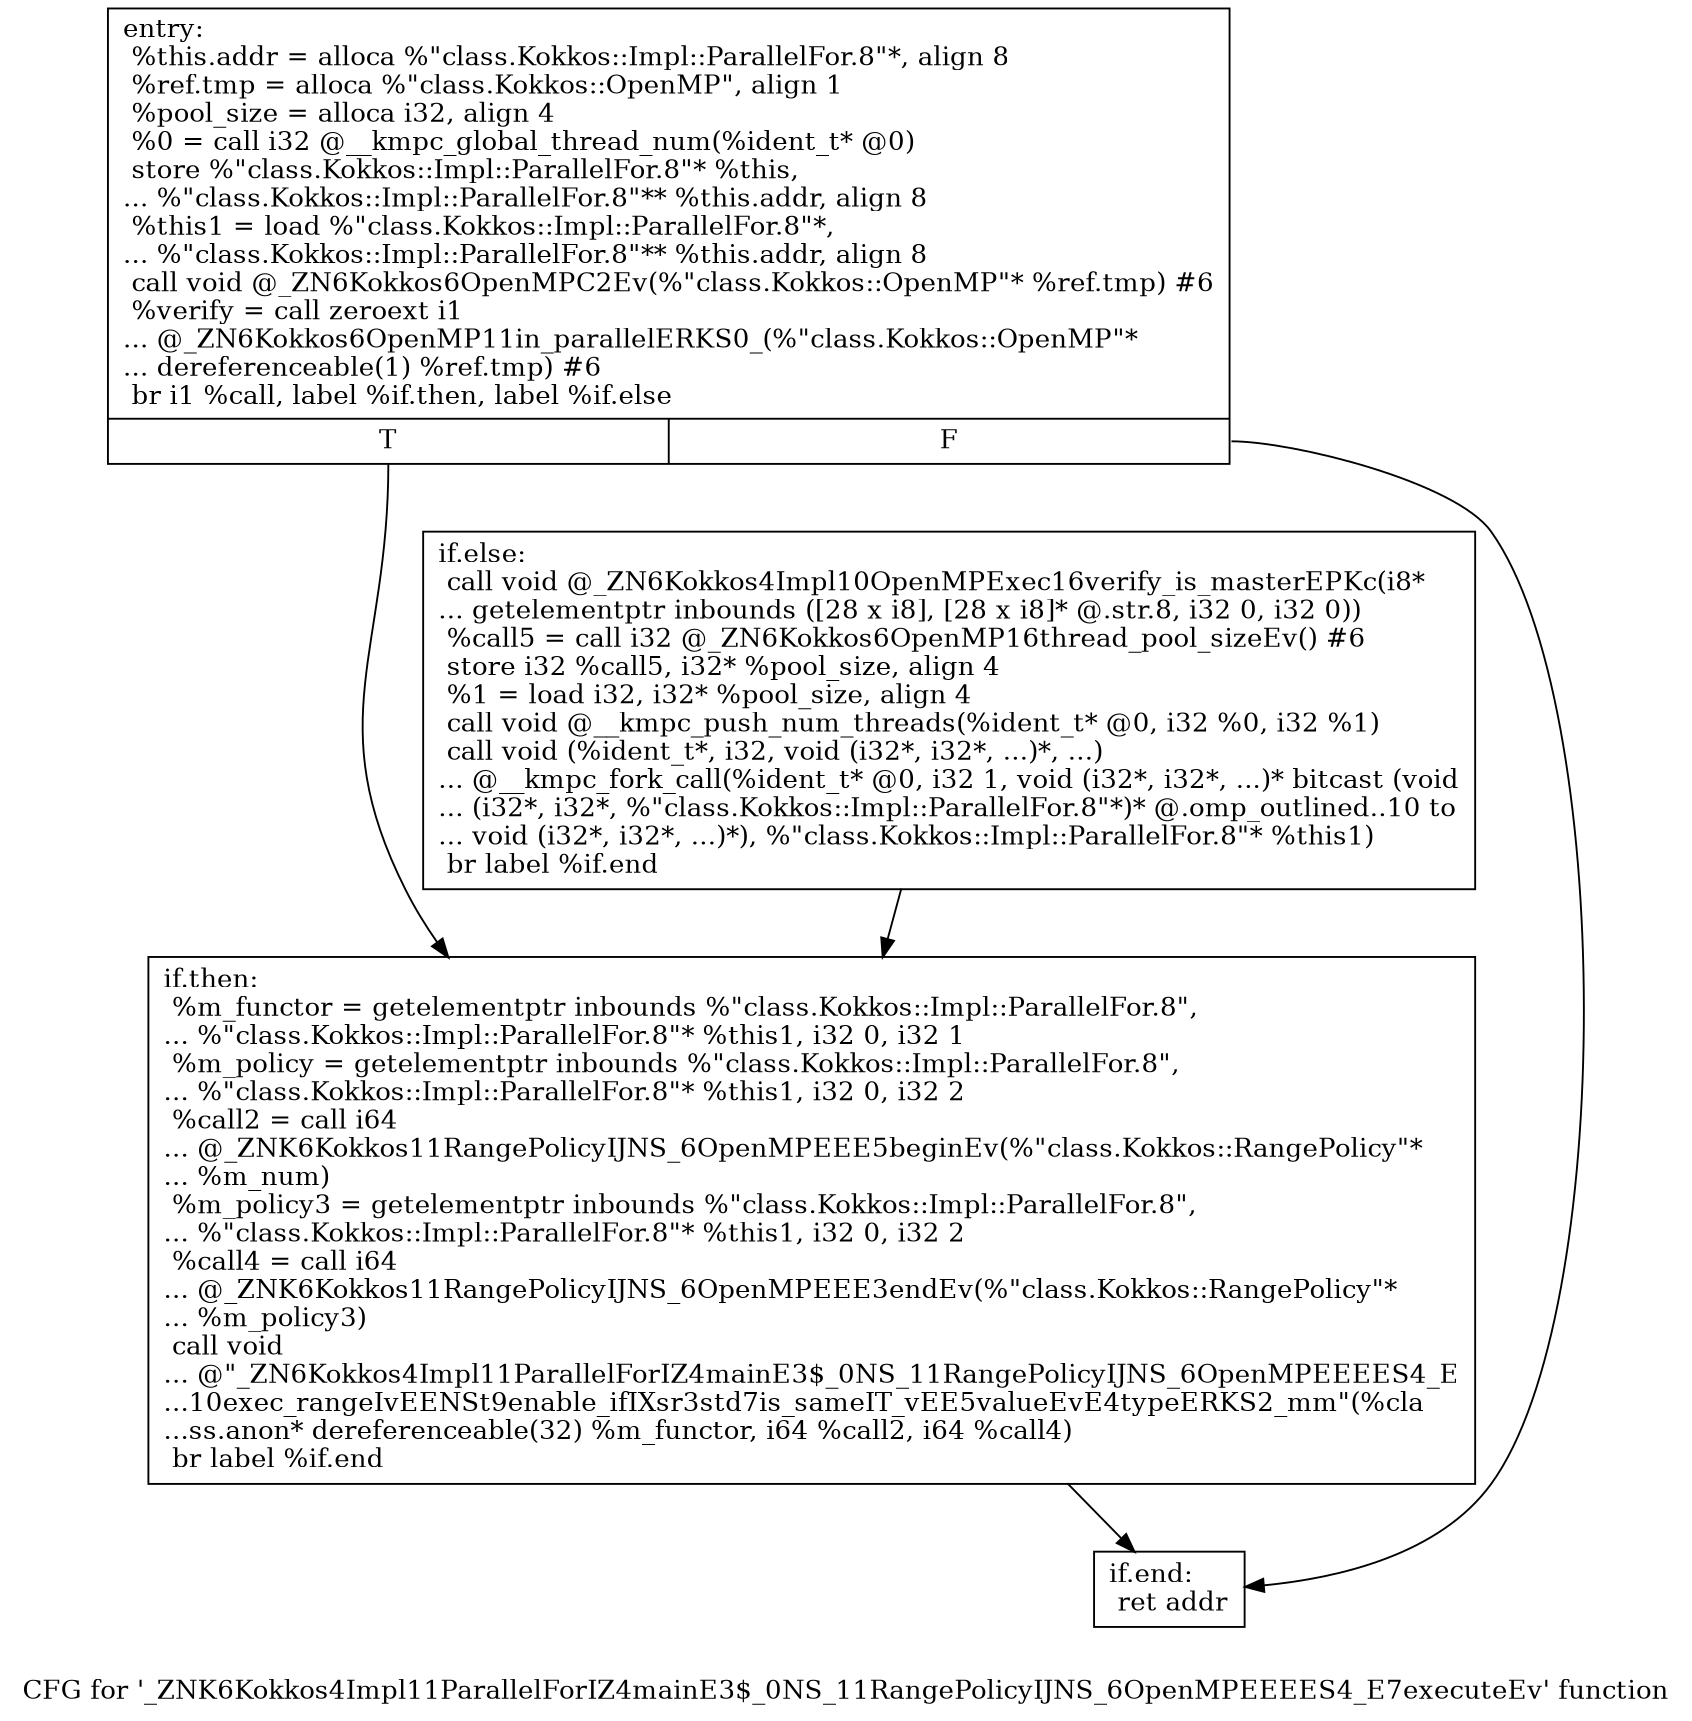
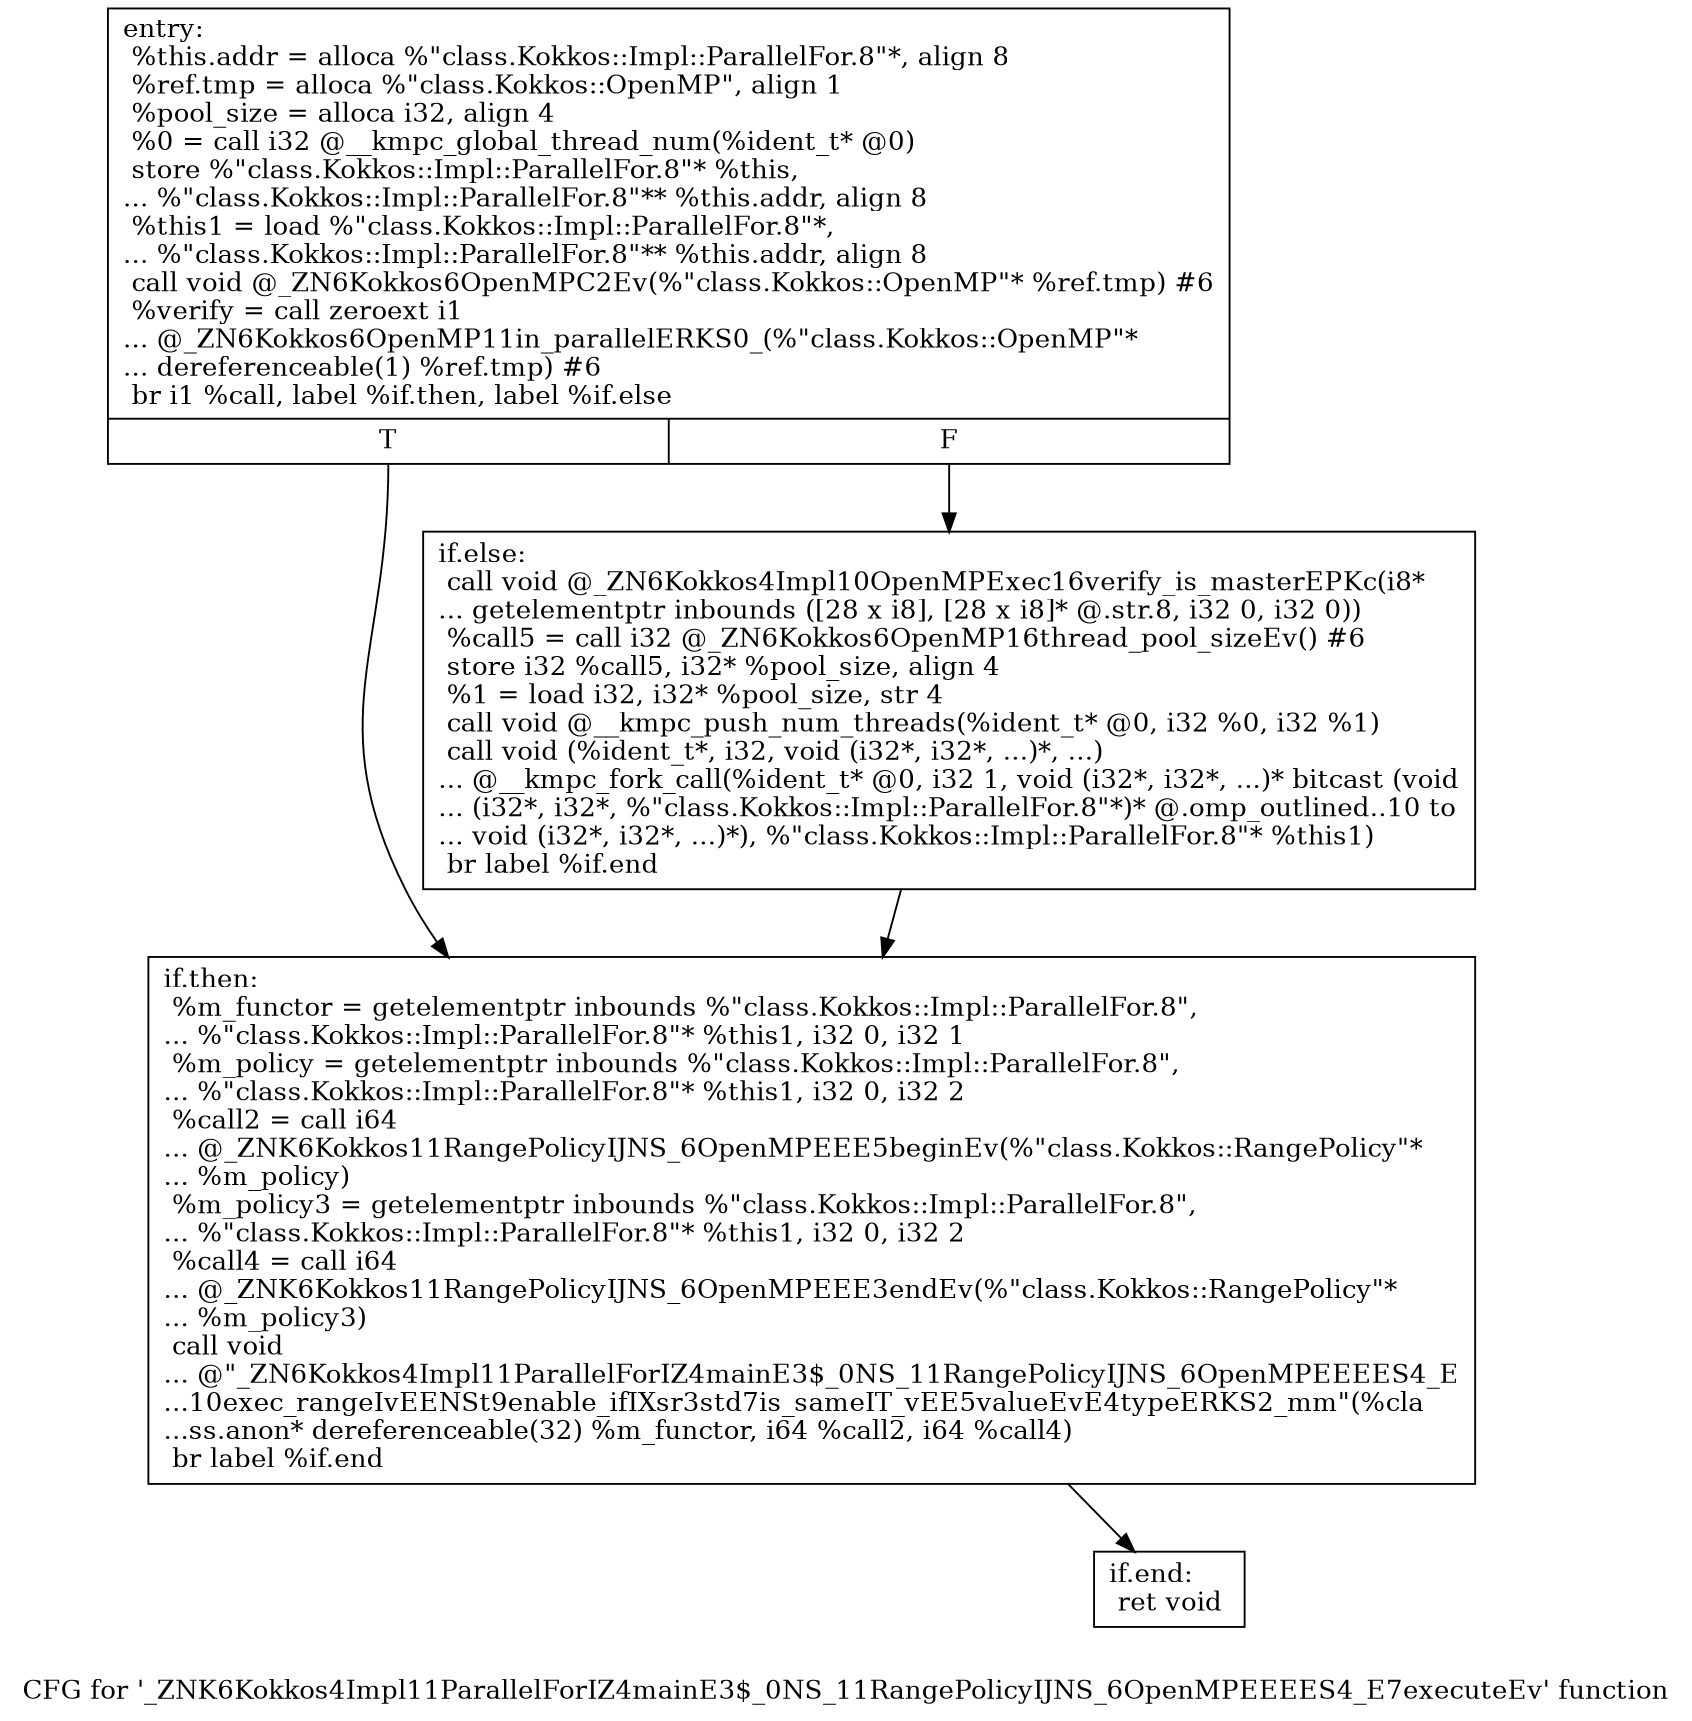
  digraph {
    label="CFG for '_ZNK6Kokkos4Impl11ParallelForIZ4mainE3$_0NS_11RangePolicyIJNS_6OpenMPEEEES4_E7executeEv' function"
    node [shape=record]
    n1 [label="{entry:\l  %this.addr = alloca %\"class.Kokkos::Impl::ParallelFor.8\"*, align 8\l  %ref.tmp = alloca %\"class.Kokkos::OpenMP\", align 1\l  %pool_size = alloca i32, align 4\l  %0 = call i32 @__kmpc_global_thread_num(%ident_t* @0)\l  store %\"class.Kokkos::Impl::ParallelFor.8\"* %this,\l... %\"class.Kokkos::Impl::ParallelFor.8\"** %this.addr, align 8\l  %this1 = load %\"class.Kokkos::Impl::ParallelFor.8\"*,\l... %\"class.Kokkos::Impl::ParallelFor.8\"** %this.addr, align 8\l  call void @_ZN6Kokkos6OpenMPC2Ev(%\"class.Kokkos::OpenMP\"* %ref.tmp) #6\l  %verify = call zeroext i1\l... @_ZN6Kokkos6OpenMP11in_parallelERKS0_(%\"class.Kokkos::OpenMP\"*\l... dereferenceable(1) %ref.tmp) #6\l  br i1 %call, label %if.then, label %if.else\l|{<s0>T|<s1>F}}"]
-   n2 [label="{if.then:                                          \l  %m_functor = getelementptr inbounds %\"class.Kokkos::Impl::ParallelFor.8\",\l... %\"class.Kokkos::Impl::ParallelFor.8\"* %this1, i32 0, i32 1\l  %m_policy = getelementptr inbounds %\"class.Kokkos::Impl::ParallelFor.8\",\l... %\"class.Kokkos::Impl::ParallelFor.8\"* %this1, i32 0, i32 2\l  %call2 = call i64\l... @_ZNK6Kokkos11RangePolicyIJNS_6OpenMPEEE5beginEv(%\"class.Kokkos::RangePolicy\"*\l... %m_num)\l  %m_policy3 = getelementptr inbounds %\"class.Kokkos::Impl::ParallelFor.8\",\l... %\"class.Kokkos::Impl::ParallelFor.8\"* %this1, i32 0, i32 2\l  %call4 = call i64\l... @_ZNK6Kokkos11RangePolicyIJNS_6OpenMPEEE3endEv(%\"class.Kokkos::RangePolicy\"*\l... %m_policy3)\l  call void\l... @\"_ZN6Kokkos4Impl11ParallelForIZ4mainE3$_0NS_11RangePolicyIJNS_6OpenMPEEEES4_E\l...10exec_rangeIvEENSt9enable_ifIXsr3std7is_sameIT_vEE5valueEvE4typeERKS2_mm\"(%cla\l...ss.anon* dereferenceable(32) %m_functor, i64 %call2, i64 %call4)\l  br label %if.end\l}"]
-   n3 [label="{if.else:                                          \l  call void @_ZN6Kokkos4Impl10OpenMPExec16verify_is_masterEPKc(i8*\l... getelementptr inbounds ([28 x i8], [28 x i8]* @.str.8, i32 0, i32 0))\l  %call5 = call i32 @_ZN6Kokkos6OpenMP16thread_pool_sizeEv() #6\l  store i32 %call5, i32* %pool_size, align 4\l  %1 = load i32, i32* %pool_size, align 4\l  call void @__kmpc_push_num_threads(%ident_t* @0, i32 %0, i32 %1)\l  call void (%ident_t*, i32, void (i32*, i32*, ...)*, ...)\l... @__kmpc_fork_call(%ident_t* @0, i32 1, void (i32*, i32*, ...)* bitcast (void\l... (i32*, i32*, %\"class.Kokkos::Impl::ParallelFor.8\"*)* @.omp_outlined..10 to\l... void (i32*, i32*, ...)*), %\"class.Kokkos::Impl::ParallelFor.8\"* %this1)\l  br label %if.end\l}"]
-   n4 [label="{if.end:                                           \l  ret addr\l}"]
+   n2 [label="{if.then:                                          \l  %m_functor = getelementptr inbounds %\"class.Kokkos::Impl::ParallelFor.8\",\l... %\"class.Kokkos::Impl::ParallelFor.8\"* %this1, i32 0, i32 1\l  %m_policy = getelementptr inbounds %\"class.Kokkos::Impl::ParallelFor.8\",\l... %\"class.Kokkos::Impl::ParallelFor.8\"* %this1, i32 0, i32 2\l  %call2 = call i64\l... @_ZNK6Kokkos11RangePolicyIJNS_6OpenMPEEE5beginEv(%\"class.Kokkos::RangePolicy\"*\l... %m_policy)\l  %m_policy3 = getelementptr inbounds %\"class.Kokkos::Impl::ParallelFor.8\",\l... %\"class.Kokkos::Impl::ParallelFor.8\"* %this1, i32 0, i32 2\l  %call4 = call i64\l... @_ZNK6Kokkos11RangePolicyIJNS_6OpenMPEEE3endEv(%\"class.Kokkos::RangePolicy\"*\l... %m_policy3)\l  call void\l... @\"_ZN6Kokkos4Impl11ParallelForIZ4mainE3$_0NS_11RangePolicyIJNS_6OpenMPEEEES4_E\l...10exec_rangeIvEENSt9enable_ifIXsr3std7is_sameIT_vEE5valueEvE4typeERKS2_mm\"(%cla\l...ss.anon* dereferenceable(32) %m_functor, i64 %call2, i64 %call4)\l  br label %if.end\l}"]
+   n3 [label="{if.else:                                          \l  call void @_ZN6Kokkos4Impl10OpenMPExec16verify_is_masterEPKc(i8*\l... getelementptr inbounds ([28 x i8], [28 x i8]* @.str.8, i32 0, i32 0))\l  %call5 = call i32 @_ZN6Kokkos6OpenMP16thread_pool_sizeEv() #6\l  store i32 %call5, i32* %pool_size, align 4\l  %1 = load i32, i32* %pool_size, str 4\l  call void @__kmpc_push_num_threads(%ident_t* @0, i32 %0, i32 %1)\l  call void (%ident_t*, i32, void (i32*, i32*, ...)*, ...)\l... @__kmpc_fork_call(%ident_t* @0, i32 1, void (i32*, i32*, ...)* bitcast (void\l... (i32*, i32*, %\"class.Kokkos::Impl::ParallelFor.8\"*)* @.omp_outlined..10 to\l... void (i32*, i32*, ...)*), %\"class.Kokkos::Impl::ParallelFor.8\"* %this1)\l  br label %if.end\l}"]
+   n4 [label="{if.end:                                           \l  ret void\l}"]
    n1 -> n2 [tailport=s0]
-   n1 -> n4 [tailport=s1]
+   n1 -> n3 [tailport=s1]
    n2 -> n4
    n3 -> n2
  }
